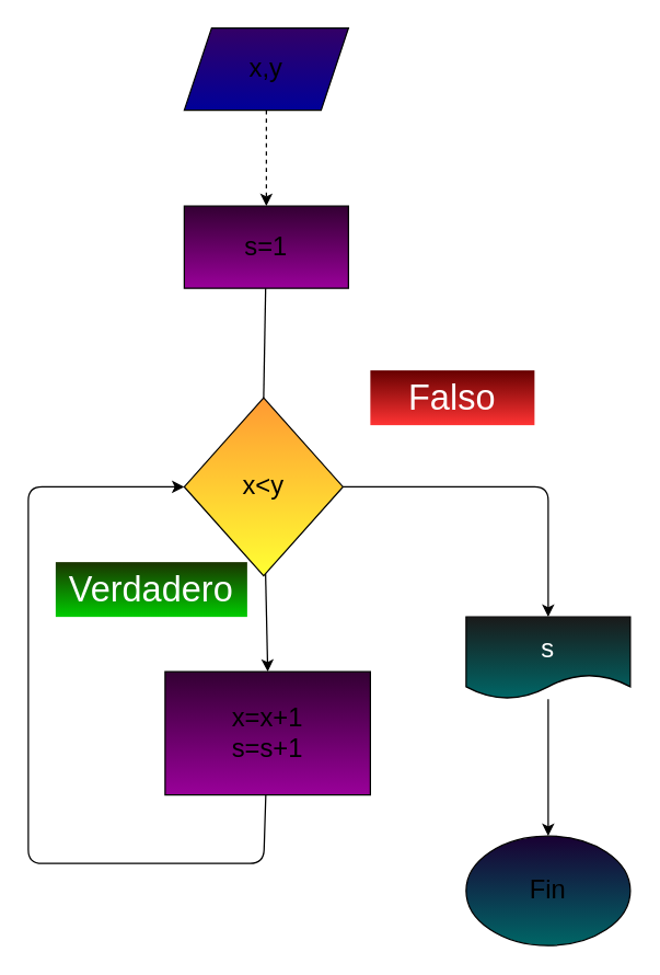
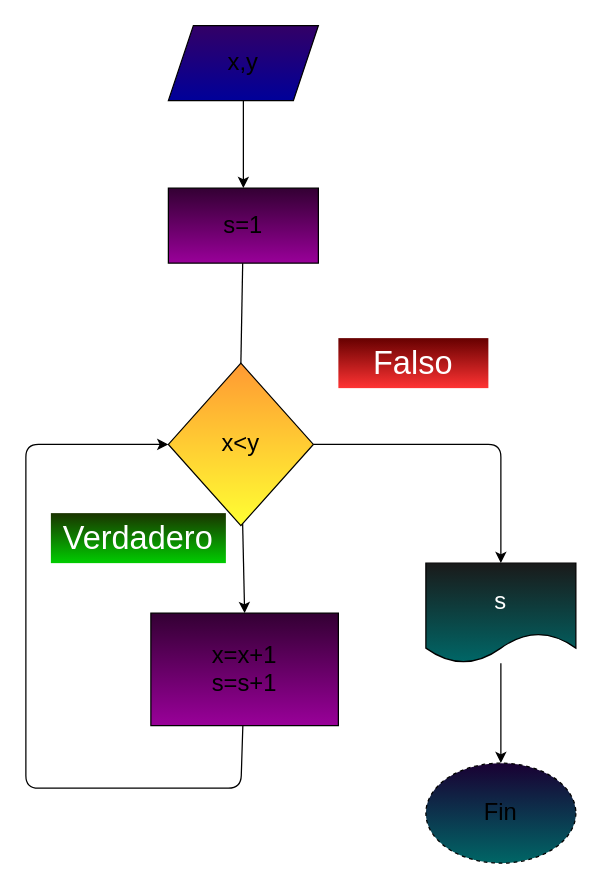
  <mxCell id="0" />
  <mxCell id="1" parent="0" />
- <mxCell id="2" value="Fin" style="ellipse;whiteSpace=wrap;html=1;fontSize=19;gradientColor=#006666;fillColor=#190033;" parent="1" vertex="1"><mxGeometry x="340" y="610" width="120" height="80" as="geometry" /></mxCell>
+ <mxCell id="2" value="Fin" style="ellipse;whiteSpace=wrap;html=1;fontSize=19;gradientColor=#006666;fillColor=#190033;dashed=1;" parent="1" vertex="1"><mxGeometry x="340" y="610" width="120" height="80" as="geometry" /></mxCell>
  <mxCell id="3" style="edgeStyle=none;html=1;entryX=0.5;entryY=0;entryDx=0;entryDy=0;endArrow=none;" parent="1" source="4" target="9" edge="1"><mxGeometry relative="1" as="geometry" /></mxCell>
  <mxCell id="4" value="s=1" style="rounded=0;whiteSpace=wrap;html=1;fontSize=19;fillColor=#330033;gradientColor=#990099;" parent="1" vertex="1"><mxGeometry x="134" y="150" width="120" height="60" as="geometry" /></mxCell>
- <mxCell id="5" style="edgeStyle=none;html=1;entryX=0.5;entryY=0;entryDx=0;entryDy=0;dashed=1;" parent="1" source="6" target="4" edge="1"><mxGeometry relative="1" as="geometry" /></mxCell>
+ <mxCell id="5" style="edgeStyle=none;html=1;entryX=0.5;entryY=0;entryDx=0;entryDy=0;" parent="1" source="6" target="4" edge="1"><mxGeometry relative="1" as="geometry" /></mxCell>
  <mxCell id="6" value="x,y" style="shape=parallelogram;perimeter=parallelogramPerimeter;whiteSpace=wrap;html=1;fixedSize=1;fontSize=19;fillColor=#330066;rounded=0;gradientColor=#000099;" parent="1" vertex="1"><mxGeometry x="134" y="20" width="120" height="60" as="geometry" /></mxCell>
  <mxCell id="7" style="edgeStyle=none;html=1;entryX=0.5;entryY=0;entryDx=0;entryDy=0;fontSize=19;fontColor=#000000;" parent="1" source="9" target="11" edge="1"><mxGeometry relative="1" as="geometry" /></mxCell>
  <mxCell id="8" style="edgeStyle=none;html=1;fontSize=19;fontColor=#000000;entryX=0.5;entryY=0;entryDx=0;entryDy=0;" parent="1" source="9" target="14" edge="1"><mxGeometry relative="1" as="geometry"><mxPoint x="430" y="500" as="targetPoint" /><Array as="points"><mxPoint x="400" y="355" /></Array></mxGeometry></mxCell>
  <mxCell id="9" value="&lt;font color=&quot;#000000&quot;&gt;x&amp;lt;y&lt;/font&gt;" style="rhombus;whiteSpace=wrap;html=1;fontSize=19;fillColor=#FF9933;rounded=0;gradientColor=#FFFF33;" parent="1" vertex="1"><mxGeometry x="134" y="290" width="116" height="130" as="geometry" /></mxCell>
  <mxCell id="10" style="edgeStyle=none;html=1;fontSize=19;fontColor=#000000;entryX=0;entryY=0.5;entryDx=0;entryDy=0;" parent="1" source="11" target="9" edge="1"><mxGeometry relative="1" as="geometry"><mxPoint x="100" y="340" as="targetPoint" /><Array as="points"><mxPoint x="192" y="630" /><mxPoint x="20" y="630" /><mxPoint x="20" y="355" /></Array></mxGeometry></mxCell>
  <mxCell id="11" value="x=x+1&lt;br&gt;s=s+1" style="rounded=0;whiteSpace=wrap;html=1;fontSize=19;fillColor=#330033;gradientColor=#990099;" parent="1" vertex="1"><mxGeometry x="120" y="490" width="150" height="90" as="geometry" /></mxCell>
  <mxCell id="12" value="&lt;font color=&quot;#ffffff&quot; style=&quot;font-size: 26px&quot;&gt;Falso&lt;/font&gt;" style="text;html=1;strokeColor=none;fillColor=#660000;align=center;verticalAlign=middle;whiteSpace=wrap;rounded=0;fontSize=19;fontColor=#000000;gradientColor=#FF3333;" parent="1" vertex="1"><mxGeometry x="270" y="270" width="120" height="40" as="geometry" /></mxCell>
  <mxCell id="13" style="edgeStyle=none;html=1;entryX=0.5;entryY=0;entryDx=0;entryDy=0;fontSize=19;fontColor=#FFFFFF;" parent="1" source="14" target="2" edge="1"><mxGeometry relative="1" as="geometry" /></mxCell>
- <mxCell id="14" value="&lt;font style=&quot;font-size: 19px&quot;&gt;s&lt;/font&gt;" style="shape=document;whiteSpace=wrap;html=1;boundedLbl=1;fontSize=26;fontColor=#FFFFFF;fillColor=#1A1A1A;gradientColor=#006666;strokeColor=default;" parent="1" vertex="1"><mxGeometry x="340" y="450" width="120" height="60" as="geometry" /></mxCell>
+ <mxCell id="14" value="&lt;font style=&quot;font-size: 19px&quot;&gt;s&lt;/font&gt;" style="shape=document;whiteSpace=wrap;html=1;boundedLbl=1;fontSize=26;fontColor=#FFFFFF;fillColor=#1A1A1A;gradientColor=#006666;strokeColor=default;" parent="1" vertex="1"><mxGeometry x="340" y="450" width="120" height="80" as="geometry" /></mxCell>
  <mxCell id="15" value="&lt;font color=&quot;#ffffff&quot; style=&quot;font-size: 26px&quot;&gt;Verdadero&lt;/font&gt;" style="text;html=1;strokeColor=none;fillColor=#1A3300;align=center;verticalAlign=middle;whiteSpace=wrap;rounded=0;fontSize=19;fontColor=#000000;gradientColor=#00CC00;" parent="1" vertex="1"><mxGeometry x="40" y="410" width="140" height="40" as="geometry" /></mxCell>
